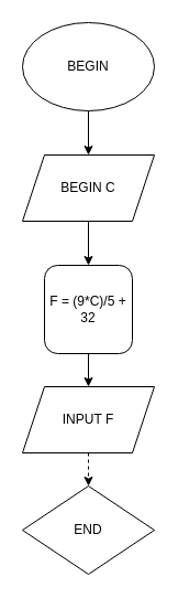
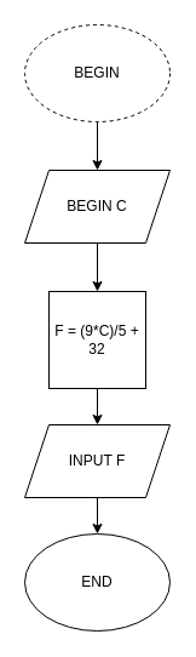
  <mxCell id="0" />
  <mxCell id="1" parent="0" />
  <mxCell id="2" style="edgeStyle=orthogonalEdgeStyle;rounded=0;orthogonalLoop=1;jettySize=auto;html=1;exitX=0.5;exitY=1;exitDx=0;exitDy=0;entryX=0.5;entryY=0;entryDx=0;entryDy=0;" edge="1" parent="1" source="3" target="5"><mxGeometry relative="1" as="geometry" /></mxCell>
- <mxCell id="3" value="BEGIN" style="ellipse;whiteSpace=wrap;html=1;" vertex="1" parent="1"><mxGeometry x="20" y="20" width="120" height="80" as="geometry" /></mxCell>
+ <mxCell id="3" value="BEGIN" style="ellipse;whiteSpace=wrap;html=1;dashed=1;" vertex="1" parent="1"><mxGeometry x="20" y="20" width="120" height="80" as="geometry" /></mxCell>
  <mxCell id="4" style="edgeStyle=orthogonalEdgeStyle;rounded=0;orthogonalLoop=1;jettySize=auto;html=1;exitX=0.5;exitY=1;exitDx=0;exitDy=0;entryX=0.5;entryY=0;entryDx=0;entryDy=0;" edge="1" parent="1" source="5" target="7"><mxGeometry relative="1" as="geometry" /></mxCell>
  <mxCell id="5" value="BEGIN C" style="shape=parallelogram;perimeter=parallelogramPerimeter;whiteSpace=wrap;html=1;fixedSize=1;" vertex="1" parent="1"><mxGeometry x="20" y="140" width="120" height="60" as="geometry" /></mxCell>
  <mxCell id="6" style="edgeStyle=orthogonalEdgeStyle;rounded=0;orthogonalLoop=1;jettySize=auto;html=1;entryX=0.5;entryY=0;entryDx=0;entryDy=0;" edge="1" parent="1" source="7" target="9"><mxGeometry relative="1" as="geometry" /></mxCell>
- <mxCell id="7" value="F = (9*C)/5 + 32" style="whiteSpace=wrap;html=1;aspect=fixed;rounded=1;" vertex="1" parent="1"><mxGeometry x="40" y="240" width="80" height="80" as="geometry" /></mxCell>
- <mxCell id="8" style="edgeStyle=orthogonalEdgeStyle;rounded=0;orthogonalLoop=1;jettySize=auto;html=1;exitX=0.5;exitY=1;exitDx=0;exitDy=0;entryX=0.5;entryY=0;entryDx=0;entryDy=0;dashed=1;" edge="1" parent="1" source="9" target="10"><mxGeometry relative="1" as="geometry" /></mxCell>
+ <mxCell id="7" value="F = (9*C)/5 + 32" style="whiteSpace=wrap;html=1;aspect=fixed;" vertex="1" parent="1"><mxGeometry x="40" y="240" width="80" height="80" as="geometry" /></mxCell>
+ <mxCell id="8" style="edgeStyle=orthogonalEdgeStyle;rounded=0;orthogonalLoop=1;jettySize=auto;html=1;exitX=0.5;exitY=1;exitDx=0;exitDy=0;entryX=0.5;entryY=0;entryDx=0;entryDy=0;" edge="1" parent="1" source="9" target="10"><mxGeometry relative="1" as="geometry" /></mxCell>
  <mxCell id="9" value="INPUT F" style="shape=parallelogram;perimeter=parallelogramPerimeter;whiteSpace=wrap;html=1;fixedSize=1;" vertex="1" parent="1"><mxGeometry x="20" y="350" width="120" height="60" as="geometry" /></mxCell>
- <mxCell id="10" value="END" style="rhombus;whiteSpace=wrap;html=1;" vertex="1" parent="1"><mxGeometry x="20" y="440" width="120" height="80" as="geometry" /></mxCell>
+ <mxCell id="10" value="END" style="ellipse;whiteSpace=wrap;html=1;" vertex="1" parent="1"><mxGeometry x="20" y="440" width="120" height="80" as="geometry" /></mxCell>
